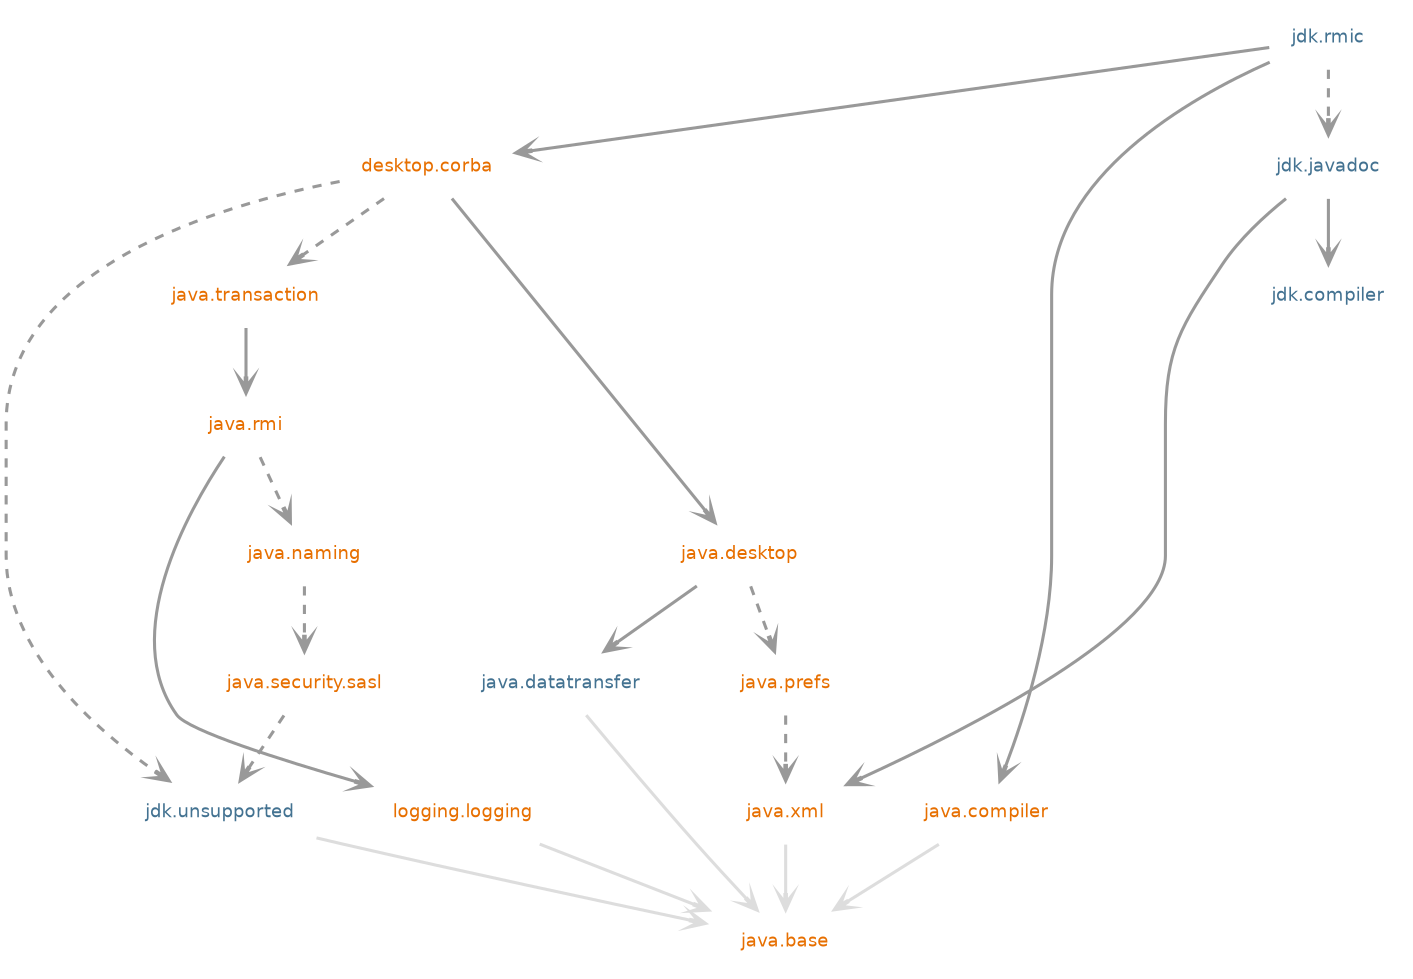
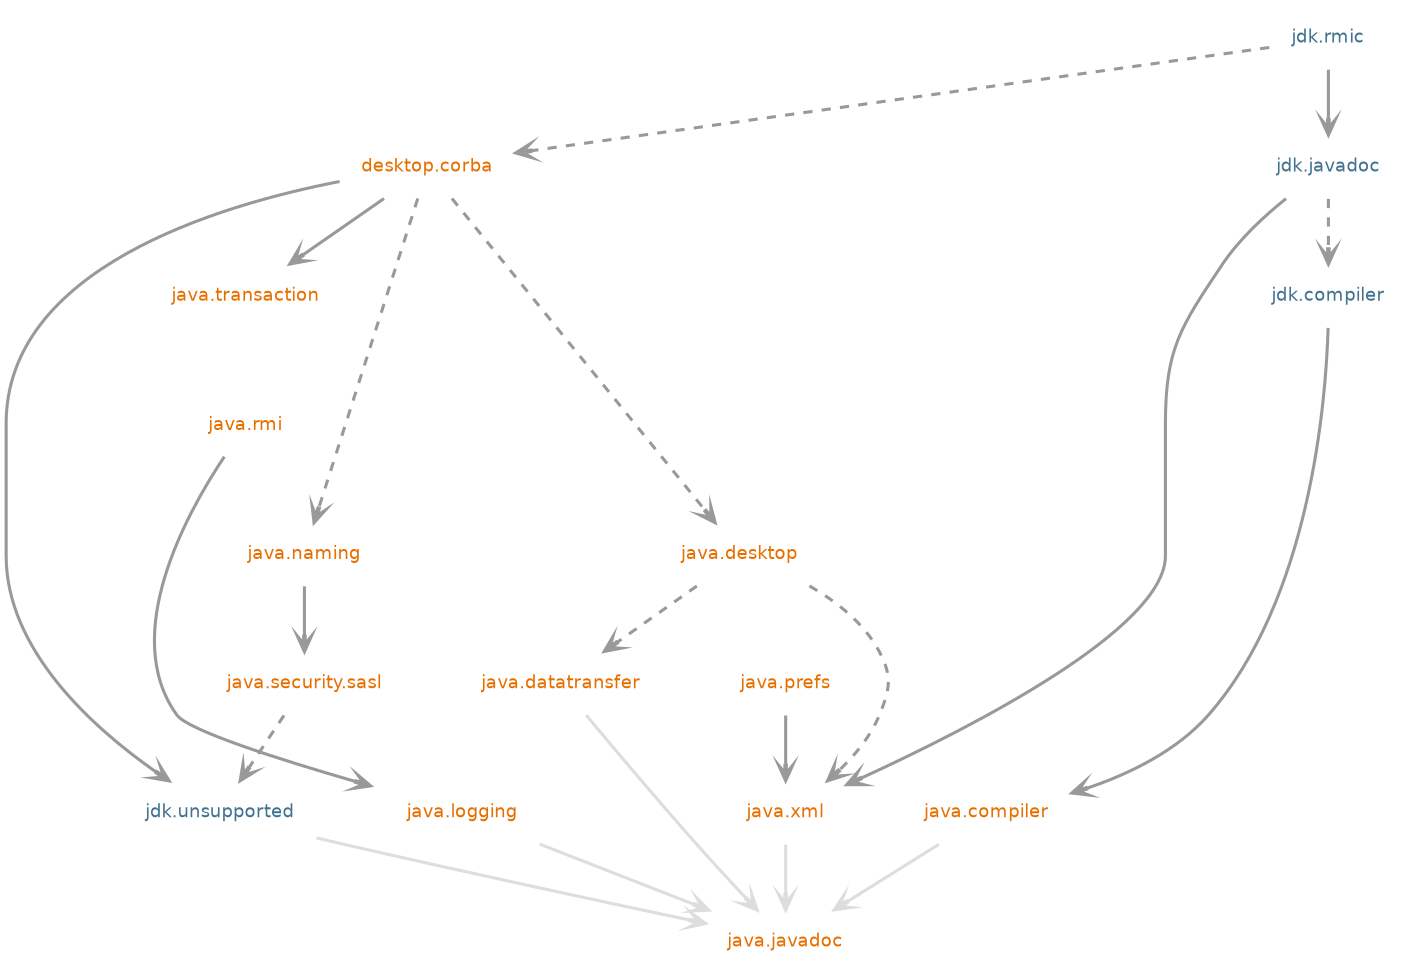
  digraph {
    nodesep=.5
    pencolor=transparent
    ranksep=0.600000
    node [fontcolor="#e76f00" fontname=DejaVuSans fontsize=12 group=java margin=".2,.2" shape=plaintext]
    edge [arrowhead=open arrowsize=1 color="#999999" penwidth=2 weight=10]
-   "java.logging" [label="logging.logging"]
+   "java.logging"
    "java.xml"
    "java.compiler"
    "java.desktop"
    n5 [label="desktop.corba"]
-   "java.base"
-   "java.datatransfer" [fontcolor="#437291"]
+   "java.base" [label="java.javadoc"]
+   "java.datatransfer"
    "java.naming"
    "java.prefs"
    "java.rmi"
    "java.security.sasl"
    "java.transaction"
    "jdk.compiler" [fontcolor="#437291" group=jdk]
    "jdk.javadoc" [fontcolor="#437291" group=jdk]
    "jdk.rmic" [fontcolor="#437291" group=jdk]
    "jdk.unsupported" [fontcolor="#437291" group=jdk]
    subgraph sub_1 {
      rank=same
      "java.logging"
      "java.xml"
    }
    subgraph sub_2 {
      rank=same
      "java.compiler"
    }
    subgraph sub_3 {
      rank=same
      "java.desktop"
    }
    subgraph sub_4 {
      rank=same
      n5
    }
    subgraph sub_5 {
      "java.logging"
      "java.xml"
      "java.compiler"
      "java.desktop"
      n5
      "java.base"
      "java.datatransfer"
      "java.naming"
      "java.prefs"
      "java.rmi"
      "java.security.sasl"
      "java.transaction"
    }
    subgraph sub_6 {
      "jdk.compiler"
      "jdk.javadoc"
      "jdk.rmic"
      "jdk.unsupported"
    }
    "java.logging" -> "java.base" [color="#dddddd"]
    "java.xml" -> "java.base" [color="#dddddd" weight=10000]
    "java.compiler" -> "java.base" [color="#dddddd"]
-   "java.desktop" -> "java.datatransfer"
-   "java.desktop" -> "java.prefs" [style=dashed]
-   n5 -> "java.desktop"
-   "java.rmi" -> "java.naming" [style=dashed]
-   n5 -> "java.transaction" [style=dashed]
-   n5 -> "jdk.unsupported" [style=dashed weight=""]
+   "java.desktop" -> "java.datatransfer" [style=dashed]
+   "java.desktop" -> "java.xml" [style=dashed]
+   n5 -> "java.desktop" [style=dashed]
+   n5 -> "java.naming" [style=dashed]
+   n5 -> "java.transaction" [style=solid]
+   n5 -> "jdk.unsupported" [style=solid weight=""]
    "java.datatransfer" -> "java.base" [color="#dddddd"]
-   "java.naming" -> "java.security.sasl" [style=dashed]
-   "java.prefs" -> "java.xml" [style=dashed]
+   "java.naming" -> "java.security.sasl" [style=solid]
+   "java.prefs" -> "java.xml" [style=solid]
    "java.rmi" -> "java.logging" [style=solid]
    "java.security.sasl" -> "jdk.unsupported" [style=dashed]
-   "java.transaction" -> "java.rmi"
-   "jdk.rmic" -> "java.compiler" [weight=""]
+   "jdk.compiler" -> "java.compiler" [weight=""]
    "jdk.javadoc" -> "java.xml" [style=solid weight=""]
-   "jdk.javadoc" -> "jdk.compiler" [weight=""]
-   "jdk.rmic" -> n5 [style=solid weight=""]
-   "jdk.rmic" -> "jdk.javadoc" [style=dashed weight=""]
+   "jdk.javadoc" -> "jdk.compiler" [style=dashed weight=""]
+   "jdk.rmic" -> n5 [style=dashed weight=""]
+   "jdk.rmic" -> "jdk.javadoc" [style=solid weight=""]
    "jdk.unsupported" -> "java.base" [color="#dddddd" weight=""]
  }
